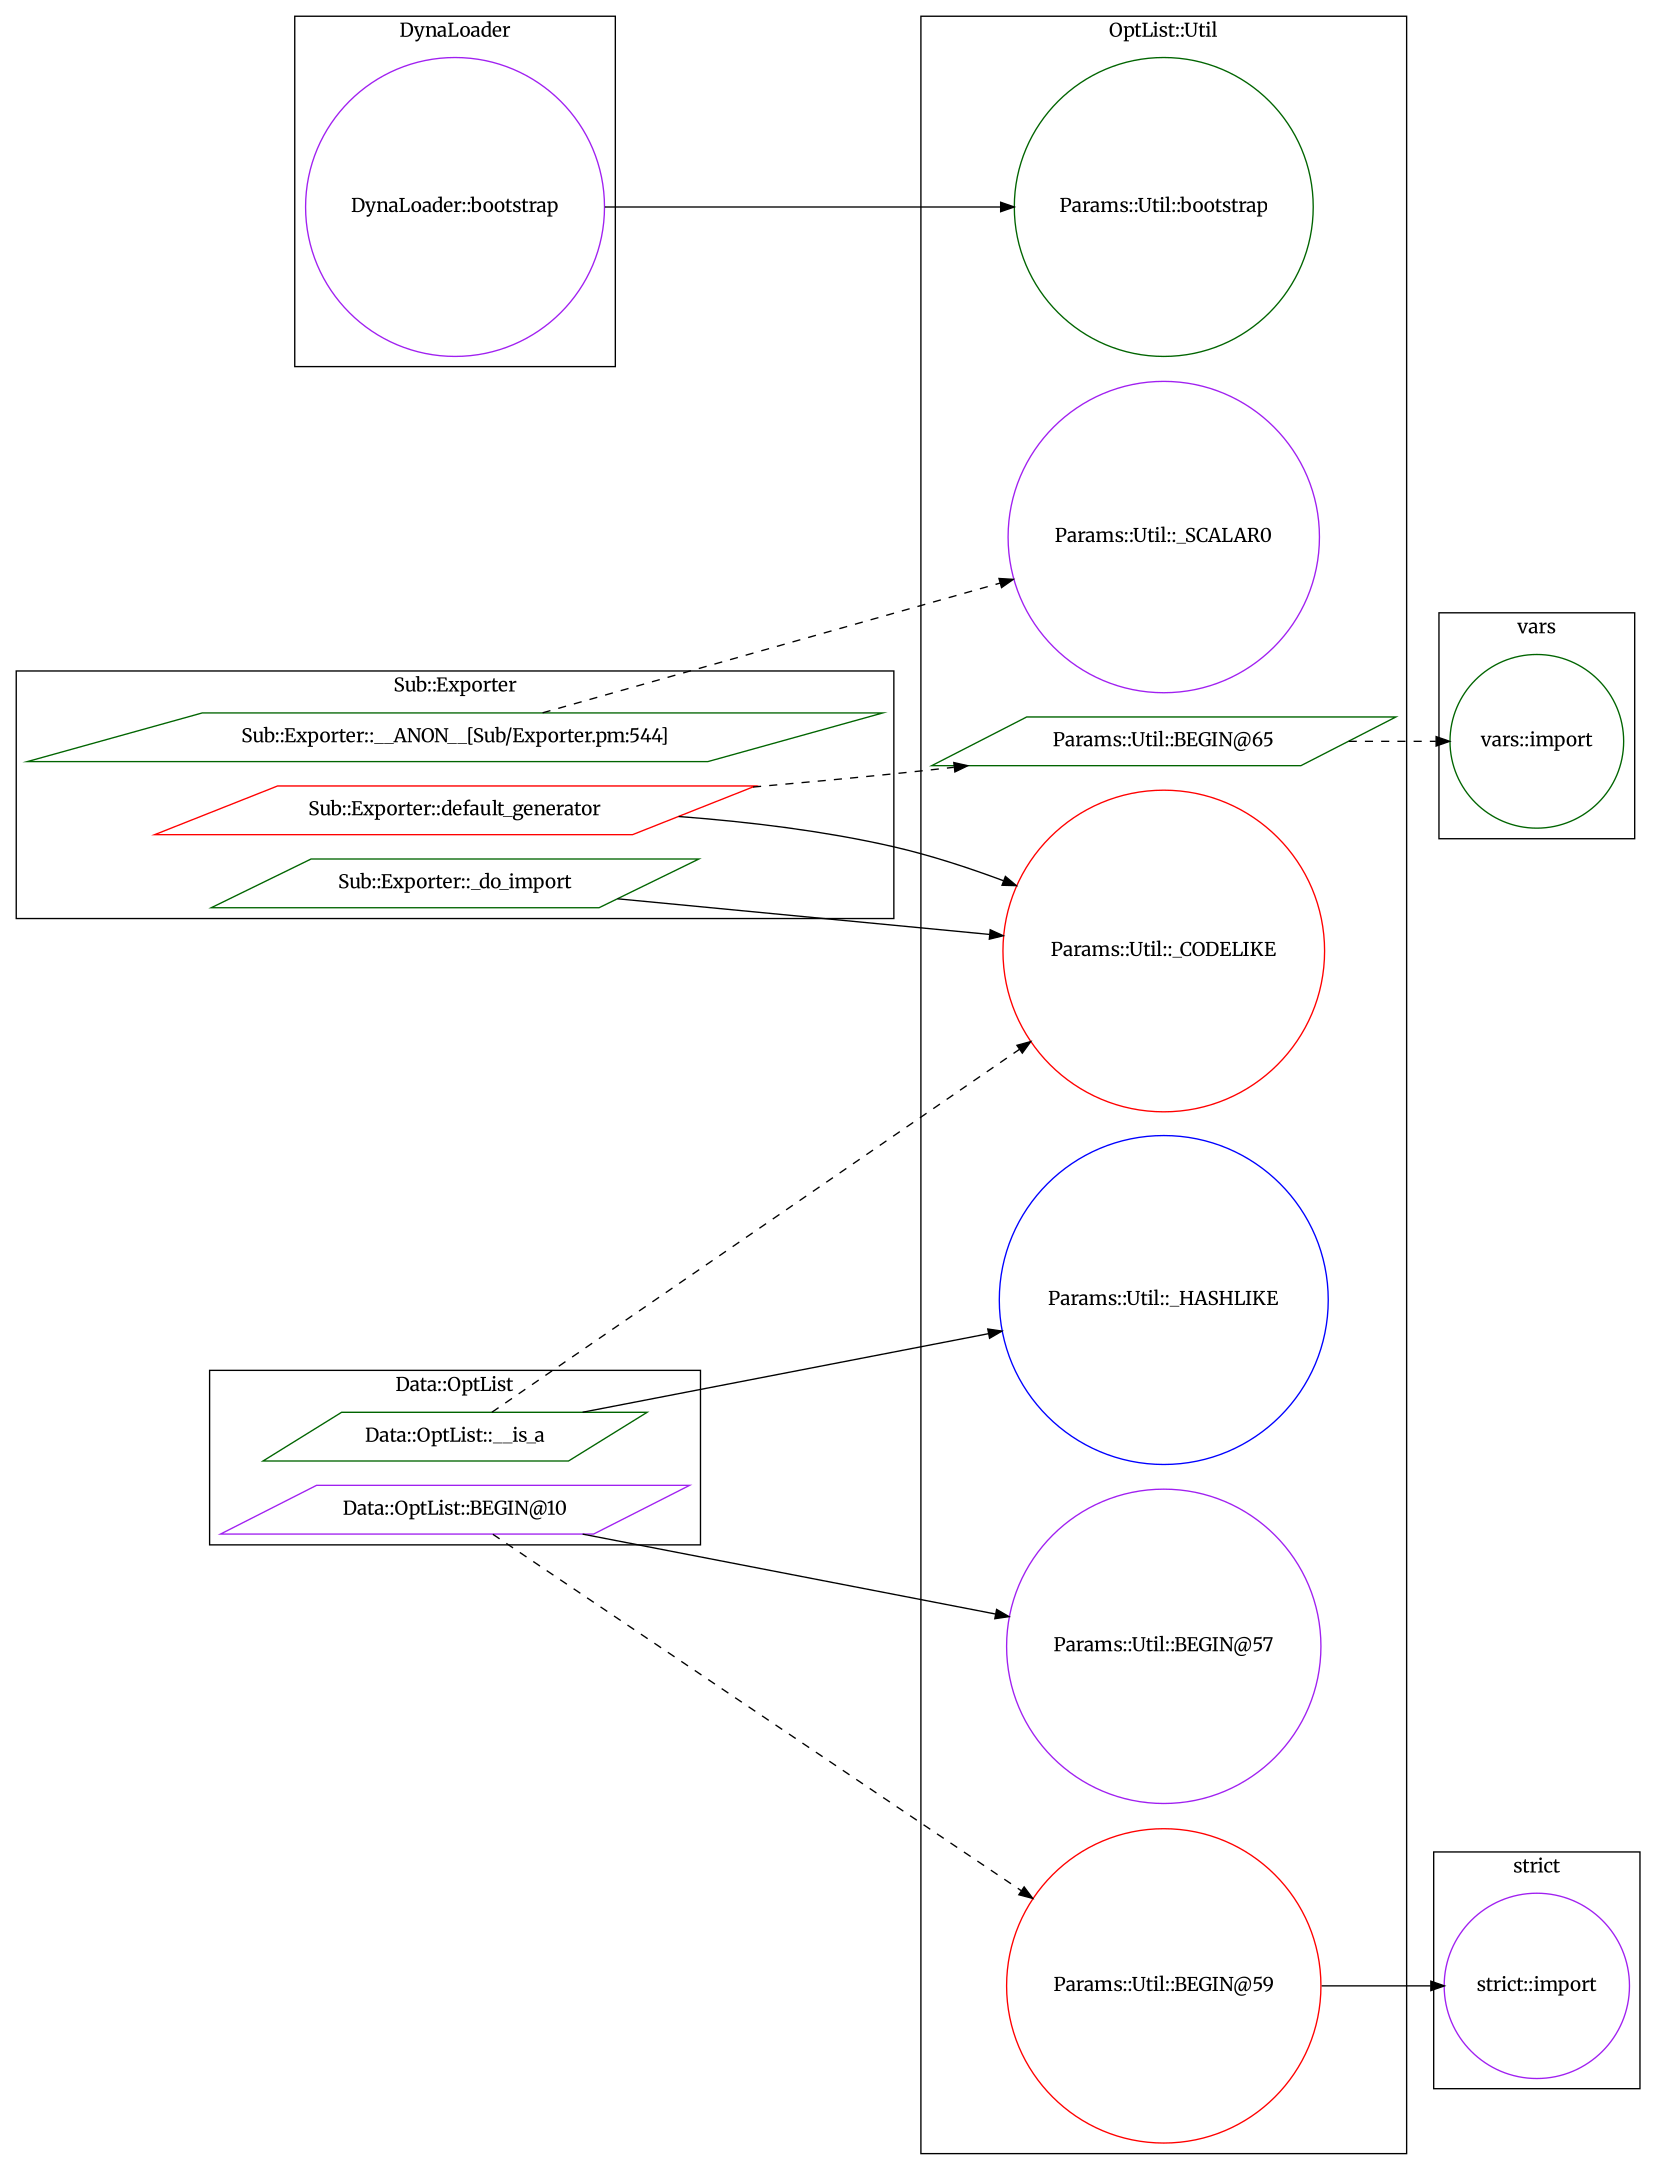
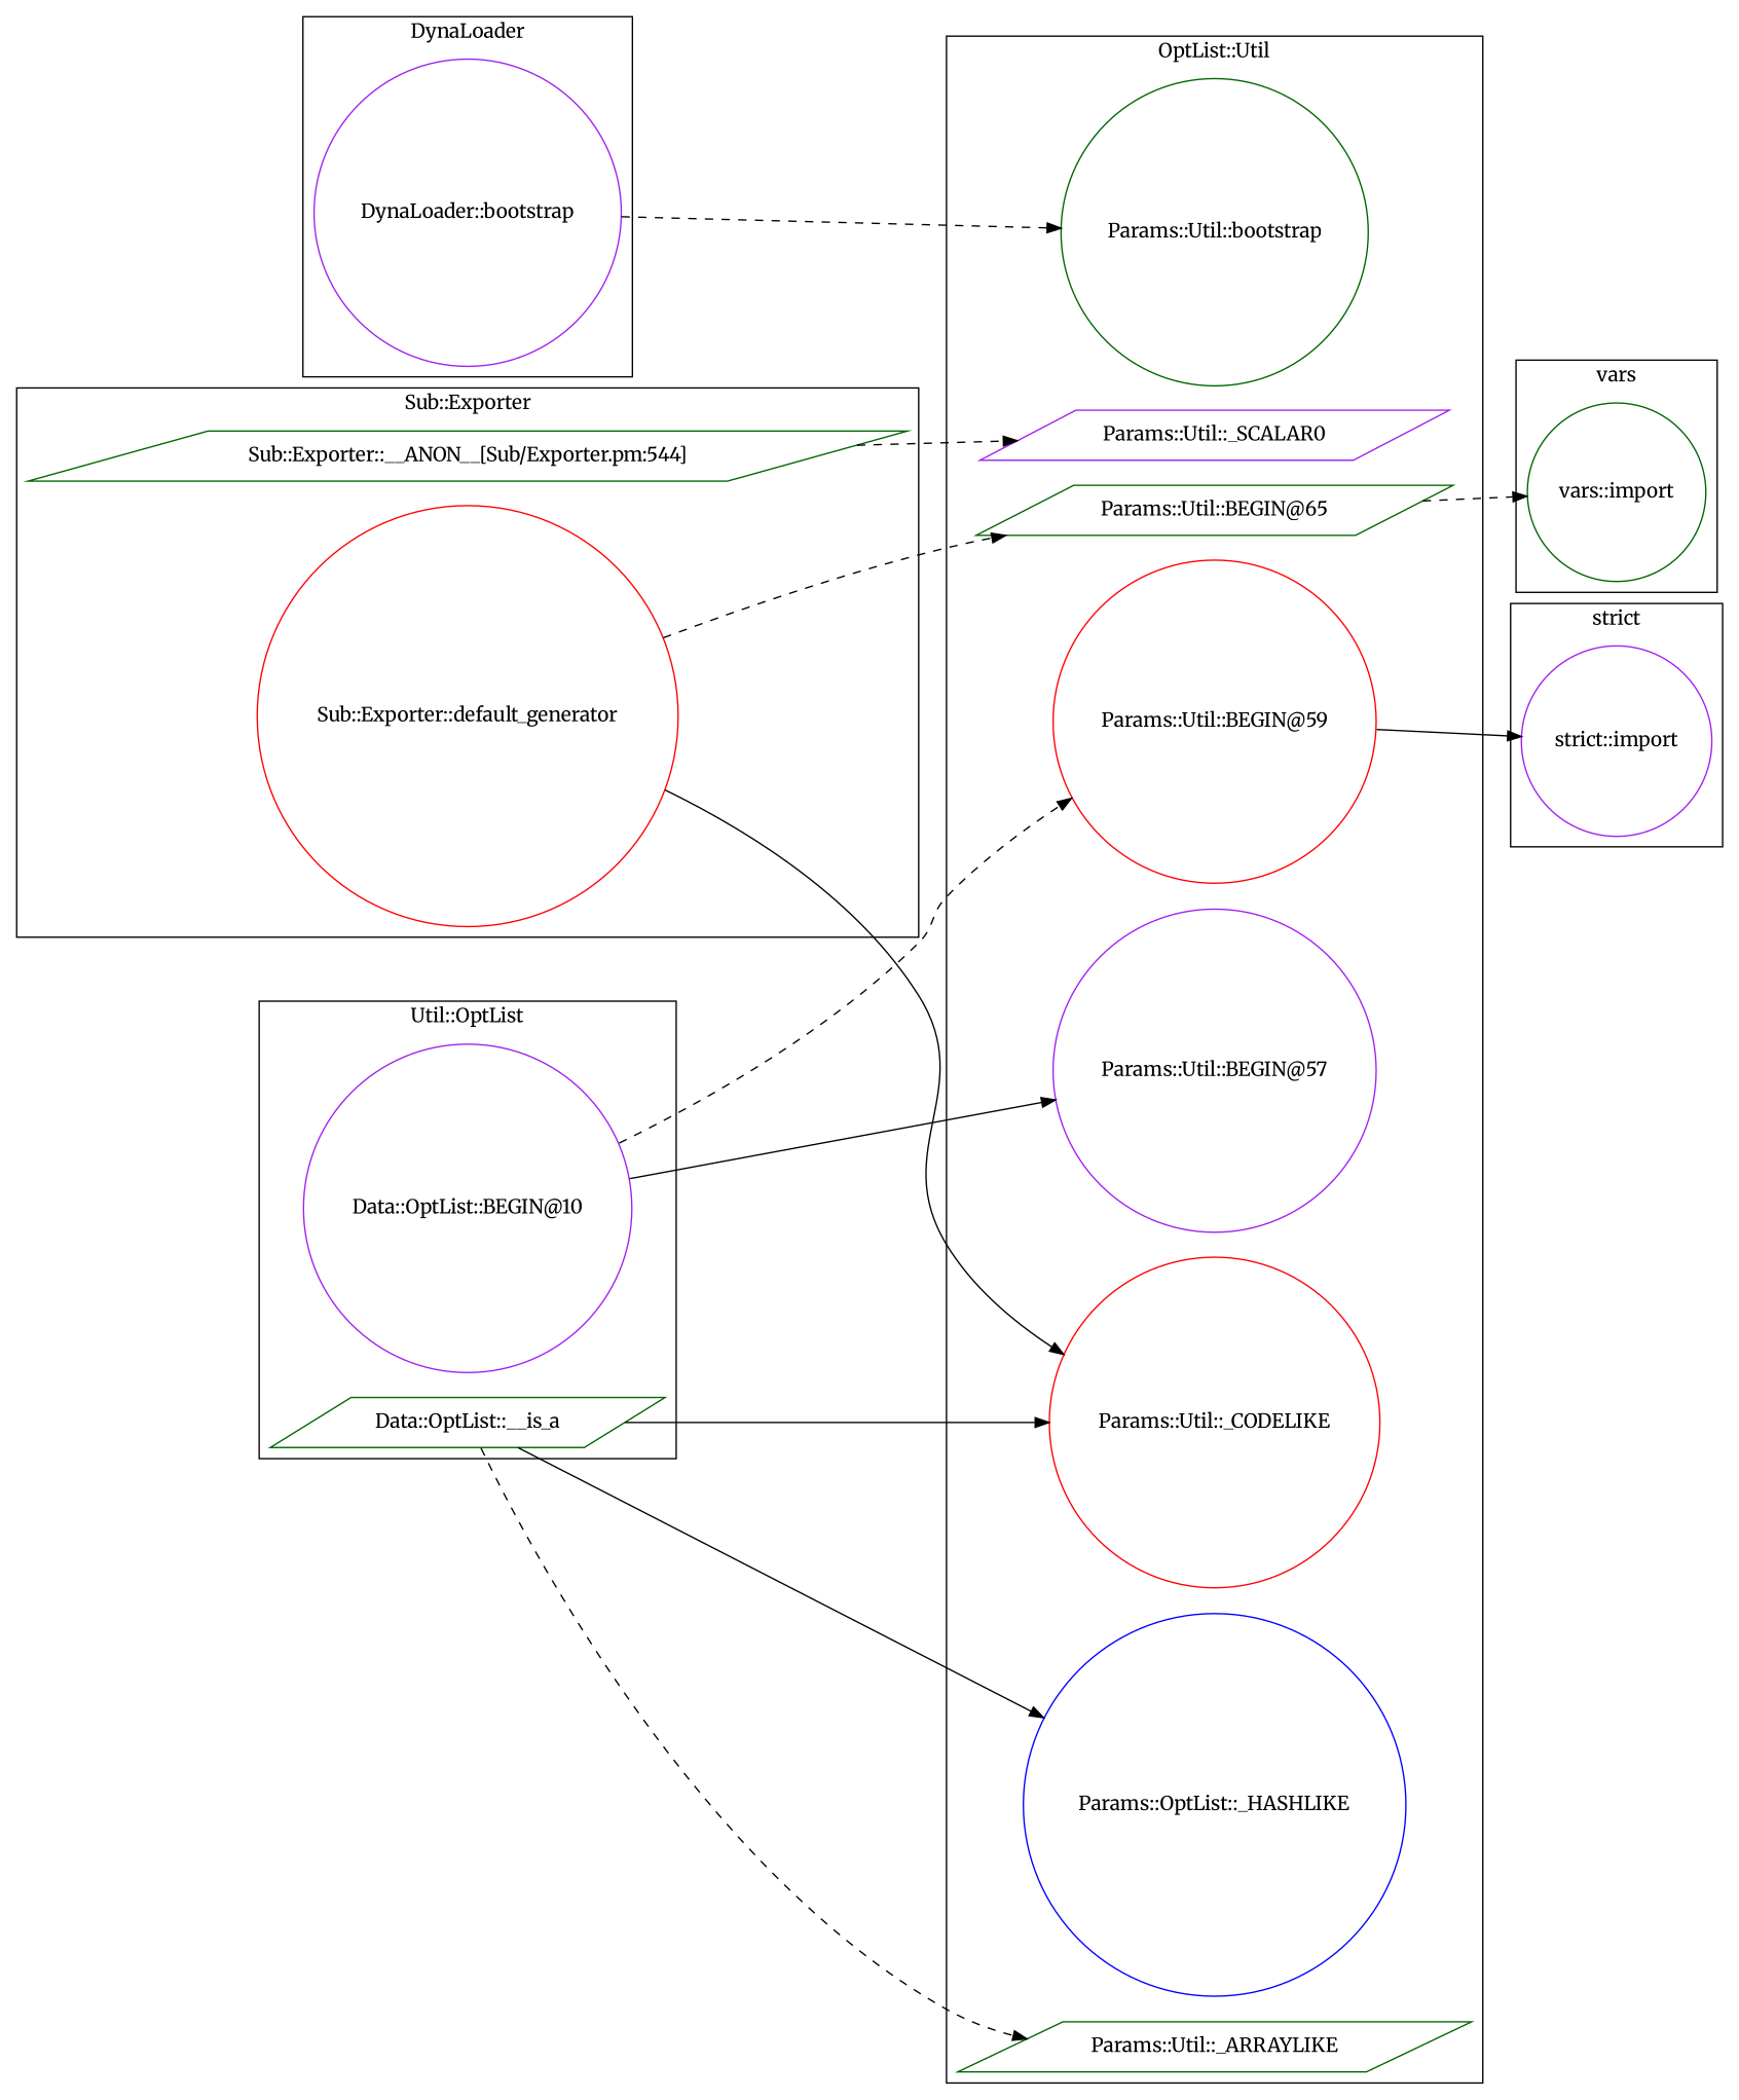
  digraph {
    fontname=Merriweather
    rankdir=LR
    node [color=darkgreen fontname=Merriweather shape=circle]
    edge [fontname=Merriweather style=dashed]
    "DynaLoader::bootstrap" [color=purple]
-   "Sub::Exporter::default_generator" [color=red shape=parallelogram]
+   "Sub::Exporter::default_generator" [color=red]
    "Sub::Exporter::__ANON__[Sub/Exporter.pm:544]" [shape=parallelogram]
-   "Sub::Exporter::_do_import" [shape=parallelogram]
    "vars::import"
-   "Data::OptList::BEGIN@10" [color=purple shape=parallelogram]
+   "Data::OptList::BEGIN@10" [color=purple]
    "Data::OptList::__is_a" [shape=parallelogram]
    "strict::import" [color=purple]
    "Params::Util::bootstrap"
+   "Params::Util::_ARRAYLIKE" [shape=parallelogram]
    "Params::Util::BEGIN@65" [shape=parallelogram]
    n12 [color=purple label="Params::Util::BEGIN@57"]
    "Params::Util::_CODELIKE" [color=red]
-   "Params::Util::_SCALAR0" [color=purple]
-   "Params::Util::_HASHLIKE" [color=blue]
+   "Params::Util::_SCALAR0" [color=purple shape=parallelogram]
+   "Params::Util::_HASHLIKE" [color=blue label="Params::OptList::_HASHLIKE"]
    "Params::Util::BEGIN@59" [color=red]
    subgraph cluster_1 {
      label=DynaLoader
      "DynaLoader::bootstrap"
    }
    subgraph cluster_2 {
      label="Sub::Exporter"
      "Sub::Exporter::default_generator"
      "Sub::Exporter::__ANON__[Sub/Exporter.pm:544]"
-     "Sub::Exporter::_do_import"
    }
    subgraph cluster_3 {
      label=vars
      "vars::import"
    }
    subgraph cluster_4 {
-     label="Data::OptList"
+     label="Util::OptList"
      "Data::OptList::BEGIN@10"
      "Data::OptList::__is_a"
    }
    subgraph cluster_5 {
      label="strict"
      "strict::import"
    }
    subgraph cluster_6 {
      label="OptList::Util"
      "Params::Util::bootstrap"
+     "Params::Util::_ARRAYLIKE"
      "Params::Util::BEGIN@65"
      n12
      "Params::Util::_CODELIKE"
      "Params::Util::_SCALAR0"
      "Params::Util::_HASHLIKE"
      "Params::Util::BEGIN@59"
    }
-   "DynaLoader::bootstrap" -> "Params::Util::bootstrap" [style=solid]
+   "DynaLoader::bootstrap" -> "Params::Util::bootstrap"
    "Sub::Exporter::default_generator" -> "Params::Util::BEGIN@65"
    "Sub::Exporter::default_generator" -> "Params::Util::_CODELIKE" [style=solid]
    "Sub::Exporter::__ANON__[Sub/Exporter.pm:544]" -> "Params::Util::_SCALAR0"
-   "Sub::Exporter::_do_import" -> "Params::Util::_CODELIKE" [style=solid]
    "Data::OptList::BEGIN@10" -> n12 [style=solid]
    "Data::OptList::BEGIN@10" -> "Params::Util::BEGIN@59"
-   "Data::OptList::__is_a" -> "Params::Util::_CODELIKE"
+   "Data::OptList::__is_a" -> "Params::Util::_ARRAYLIKE"
+   "Data::OptList::__is_a" -> "Params::Util::_CODELIKE" [style=solid]
    "Data::OptList::__is_a" -> "Params::Util::_HASHLIKE" [style=solid]
    "Params::Util::BEGIN@65" -> "vars::import"
    "Params::Util::BEGIN@59" -> "strict::import" [style=solid]
  }
